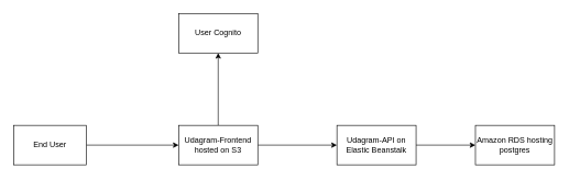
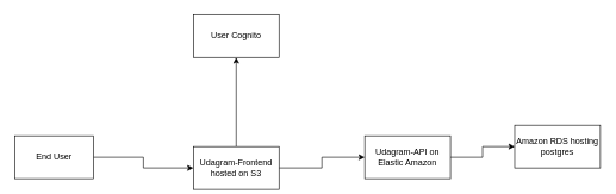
  <mxCell id="0" />
  <mxCell id="1" parent="0" />
  <mxCell id="2" value="" style="edgeStyle=orthogonalEdgeStyle;rounded=0;orthogonalLoop=1;jettySize=auto;html=1;entryX=0;entryY=0.5;entryDx=0;entryDy=0;" edge="1" parent="1" source="3" target="9"><mxGeometry relative="1" as="geometry"><mxPoint x="215" y="220" as="targetPoint" /></mxGeometry></mxCell>
  <mxCell id="3" value="End User" style="rounded=0;whiteSpace=wrap;html=1;" vertex="1" parent="1"><mxGeometry x="20" y="190" width="110" height="60" as="geometry" /></mxCell>
- <mxCell id="4" value="Amazon RDS hosting postgres" style="rounded=0;whiteSpace=wrap;html=1;" vertex="1" parent="1"><mxGeometry x="720" y="190" width="120" height="60" as="geometry" /></mxCell>
+ <mxCell id="4" value="Amazon RDS hosting postgres" style="rounded=0;whiteSpace=wrap;html=1;" vertex="1" parent="1"><mxGeometry x="720" y="175" width="120" height="60" as="geometry" /></mxCell>
  <mxCell id="5" value="" style="edgeStyle=orthogonalEdgeStyle;rounded=0;orthogonalLoop=1;jettySize=auto;html=1;" edge="1" parent="1" source="6" target="4"><mxGeometry relative="1" as="geometry" /></mxCell>
- <mxCell id="6" value="Udagram-API on Elastic Beanstalk" style="rounded=0;whiteSpace=wrap;html=1;" vertex="1" parent="1"><mxGeometry x="510" y="190" width="120" height="60" as="geometry" /></mxCell>
+ <mxCell id="6" value="Udagram-API on Elastic Amazon" style="rounded=0;whiteSpace=wrap;html=1;" vertex="1" parent="1"><mxGeometry x="510" y="190" width="120" height="60" as="geometry" /></mxCell>
  <mxCell id="7" value="" style="edgeStyle=orthogonalEdgeStyle;rounded=0;orthogonalLoop=1;jettySize=auto;html=1;entryX=0;entryY=0.5;entryDx=0;entryDy=0;" edge="1" parent="1" source="9" target="6"><mxGeometry relative="1" as="geometry"><mxPoint x="490" y="220" as="targetPoint" /></mxGeometry></mxCell>
  <mxCell id="8" value="" style="edgeStyle=orthogonalEdgeStyle;rounded=0;orthogonalLoop=1;jettySize=auto;html=1;" edge="1" parent="1" source="9" target="10"><mxGeometry relative="1" as="geometry" /></mxCell>
- <mxCell id="9" value="Udagram-Frontend hosted on S3" style="rounded=0;whiteSpace=wrap;html=1;" vertex="1" parent="1"><mxGeometry x="270" y="190" width="120" height="60" as="geometry" /></mxCell>
+ <mxCell id="9" value="Udagram-Frontend hosted on S3" style="rounded=0;whiteSpace=wrap;html=1;" vertex="1" parent="1"><mxGeometry x="270" y="205" width="120" height="60" as="geometry" /></mxCell>
  <mxCell id="10" value="User Cognito" style="rounded=0;whiteSpace=wrap;html=1;" vertex="1" parent="1"><mxGeometry x="270" y="20" width="120" height="60" as="geometry" /></mxCell>
